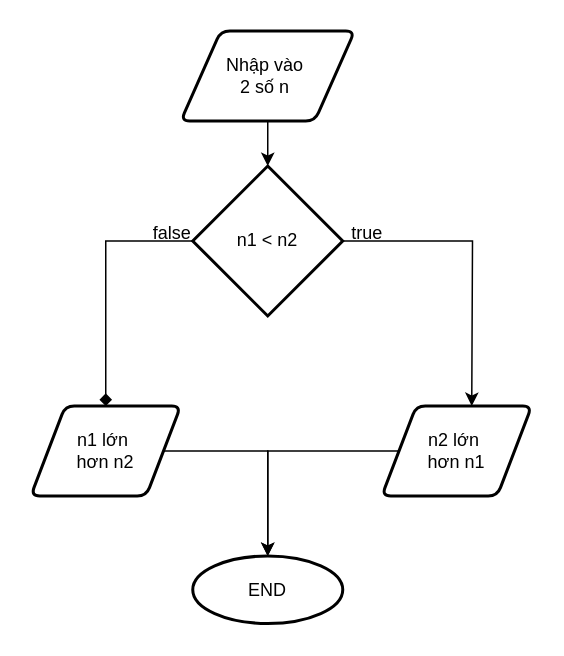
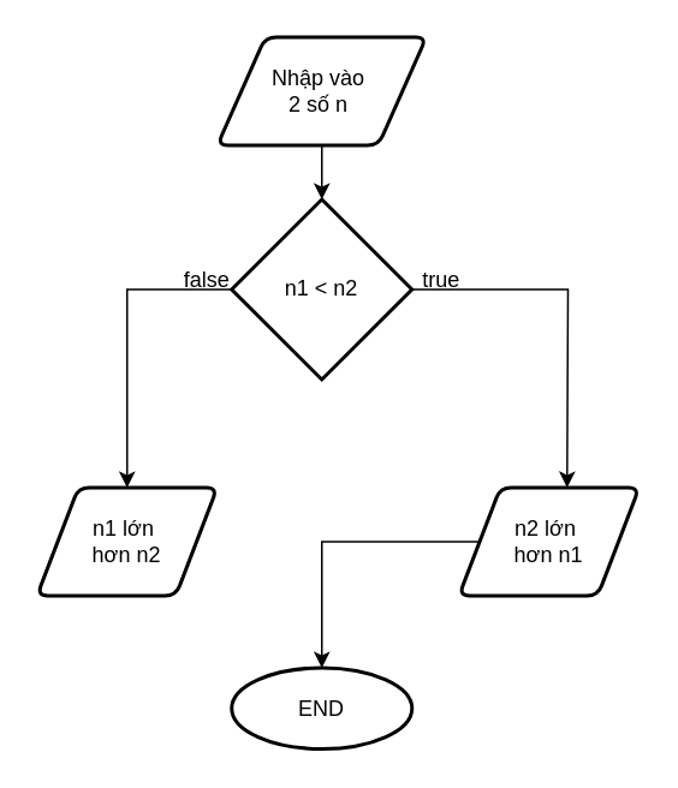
  <mxCell id="0" />
  <mxCell id="1" parent="0" />
  <mxCell id="2" style="edgeStyle=orthogonalEdgeStyle;rounded=0;orthogonalLoop=1;jettySize=auto;html=1;" edge="1" parent="1" source="3" target="5"><mxGeometry relative="1" as="geometry" /></mxCell>
  <mxCell id="3" value="Nhập vào&amp;nbsp;&lt;div&gt;2 số n&amp;nbsp;&lt;/div&gt;" style="shape=parallelogram;html=1;strokeWidth=2;perimeter=parallelogramPerimeter;whiteSpace=wrap;rounded=1;arcSize=12;size=0.23;" vertex="1" parent="1"><mxGeometry x="120" y="20" width="116" height="60" as="geometry" /></mxCell>
- <mxCell id="4" style="edgeStyle=orthogonalEdgeStyle;rounded=0;orthogonalLoop=1;jettySize=auto;html=1;entryX=0.5;entryY=0;entryDx=0;entryDy=0;endArrow=diamond;" edge="1" parent="1" source="5" target="6"><mxGeometry relative="1" as="geometry" /></mxCell>
+ <mxCell id="4" style="edgeStyle=orthogonalEdgeStyle;rounded=0;orthogonalLoop=1;jettySize=auto;html=1;entryX=0.5;entryY=0;entryDx=0;entryDy=0;" edge="1" parent="1" source="5" target="6"><mxGeometry relative="1" as="geometry" /></mxCell>
  <mxCell id="5" value="n1 &amp;lt; n2" style="strokeWidth=2;html=1;shape=mxgraph.flowchart.decision;whiteSpace=wrap;" vertex="1" parent="1"><mxGeometry x="128" y="110" width="100" height="100" as="geometry" /></mxCell>
  <mxCell id="6" value="n1 lớn&amp;nbsp;&lt;div&gt;hơn n2&lt;/div&gt;" style="shape=parallelogram;html=1;strokeWidth=2;perimeter=parallelogramPerimeter;whiteSpace=wrap;rounded=1;arcSize=12;size=0.23;" vertex="1" parent="1"><mxGeometry x="20" y="270" width="100" height="60" as="geometry" /></mxCell>
  <mxCell id="7" value="n2 lớn&amp;nbsp;&lt;div&gt;hơn n1&lt;/div&gt;" style="shape=parallelogram;html=1;strokeWidth=2;perimeter=parallelogramPerimeter;whiteSpace=wrap;rounded=1;arcSize=12;size=0.23;" vertex="1" parent="1"><mxGeometry x="254" y="270" width="100" height="60" as="geometry" /></mxCell>
  <mxCell id="8" style="edgeStyle=orthogonalEdgeStyle;rounded=0;orthogonalLoop=1;jettySize=auto;html=1;" edge="1" parent="1" source="5"><mxGeometry relative="1" as="geometry"><mxPoint x="314" y="270" as="targetPoint" /></mxGeometry></mxCell>
  <mxCell id="9" value="false" style="text;html=1;align=center;verticalAlign=middle;resizable=0;points=[];autosize=1;strokeColor=none;fillColor=none;" vertex="1" parent="1"><mxGeometry x="89" y="140" width="50" height="30" as="geometry" /></mxCell>
  <mxCell id="10" value="true" style="text;html=1;align=center;verticalAlign=middle;resizable=0;points=[];autosize=1;strokeColor=none;fillColor=none;" vertex="1" parent="1"><mxGeometry x="224" y="140" width="40" height="30" as="geometry" /></mxCell>
  <mxCell id="11" value="END" style="strokeWidth=2;html=1;shape=mxgraph.flowchart.start_1;whiteSpace=wrap;" vertex="1" parent="1"><mxGeometry x="128" y="370" width="100" height="45" as="geometry" /></mxCell>
- <mxCell id="12" style="edgeStyle=orthogonalEdgeStyle;rounded=0;orthogonalLoop=1;jettySize=auto;html=1;entryX=0.5;entryY=0;entryDx=0;entryDy=0;entryPerimeter=0;" edge="1" parent="1" source="6" target="11"><mxGeometry relative="1" as="geometry" /></mxCell>
  <mxCell id="13" style="edgeStyle=orthogonalEdgeStyle;rounded=0;orthogonalLoop=1;jettySize=auto;html=1;entryX=0.5;entryY=0;entryDx=0;entryDy=0;entryPerimeter=0;" edge="1" parent="1" source="7" target="11"><mxGeometry relative="1" as="geometry" /></mxCell>
